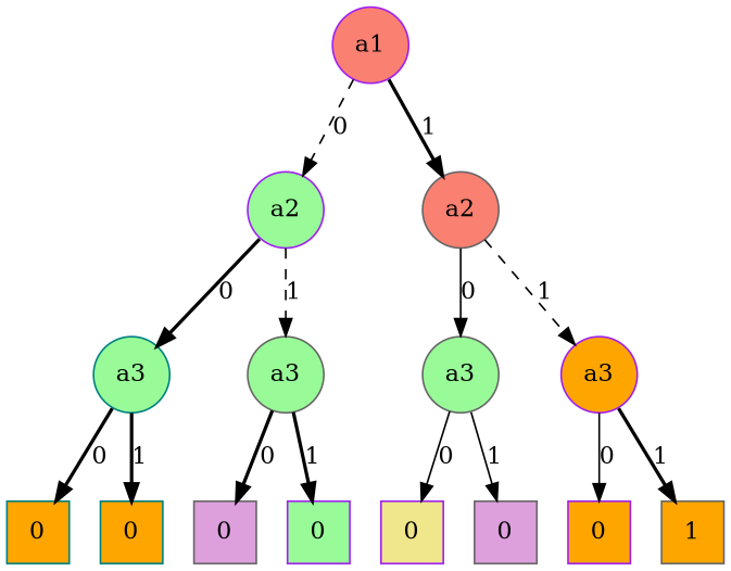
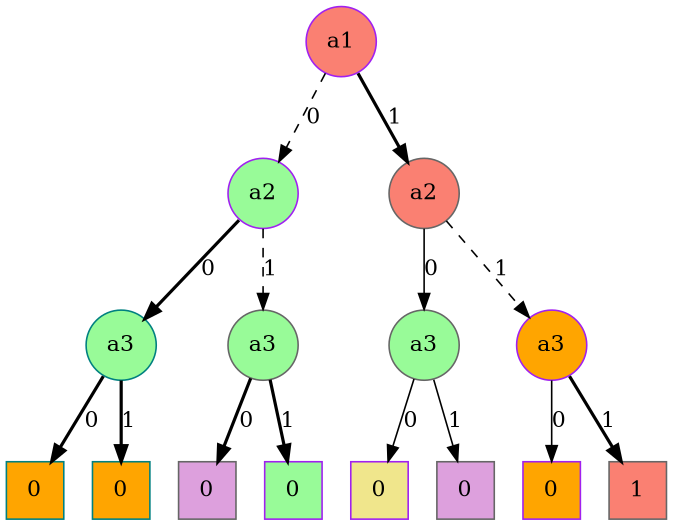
  digraph {
    ordering=out
    fontname="DejaVu Serif"
    node [shape=square style=filled fillcolor=palegreen color=purple fontname="DejaVu Serif"]
    edge [style=bold fontname="DejaVu Serif"]
    a1 [shape=circle fillcolor=salmon]
    n2 [label=a2 shape=circle]
    n3 [label=a2 shape=circle fillcolor=salmon color=gray40]
    n4 [label=a3 shape=circle color=teal]
    n5 [label=a3 shape=circle color=gray40]
    n6 [label=a3 shape=circle color=gray40]
    n7 [label=a3 shape=circle fillcolor=orange]
    n8 [label=0 fillcolor=orange color=teal]
    n9 [label=0 fillcolor=orange color=teal]
    n10 [label=0 fillcolor=plum color=gray40]
    n11 [label=0]
    n12 [label=0 fillcolor=khaki]
    n13 [label=0 fillcolor=plum color=gray40]
    n14 [label=0 fillcolor=orange]
-   n15 [label=1 fillcolor=orange color=gray40]
+   n15 [label=1 fillcolor=salmon color=gray40]
    subgraph sub_1 {
      rank=same
      a1
    }
    subgraph sub_2 {
      rank=same
      n2
      n3
    }
    subgraph sub_3 {
      rank=same
      n4
      n5
      n6
      n7
    }
    subgraph sub_4 {
      rank=same
      n8
      n9
      n10
      n11
      n12
      n13
      n14
      n15
    }
    a1 -> n2 [label=0 style=dashed]
    a1 -> n3 [label=1]
    n2 -> n4 [label=0]
    n2 -> n5 [label=1 style=dashed]
    n3 -> n6 [label=0 style=solid]
    n3 -> n7 [label=1 style=dashed]
    n4 -> n8 [label=0]
    n4 -> n9 [label=1]
    n5 -> n10 [label=0]
    n5 -> n11 [label=1]
    n6 -> n12 [label=0 style=solid]
    n6 -> n13 [label=1 style=solid]
    n7 -> n14 [label=0 style=solid]
    n7 -> n15 [label=1]
  }
